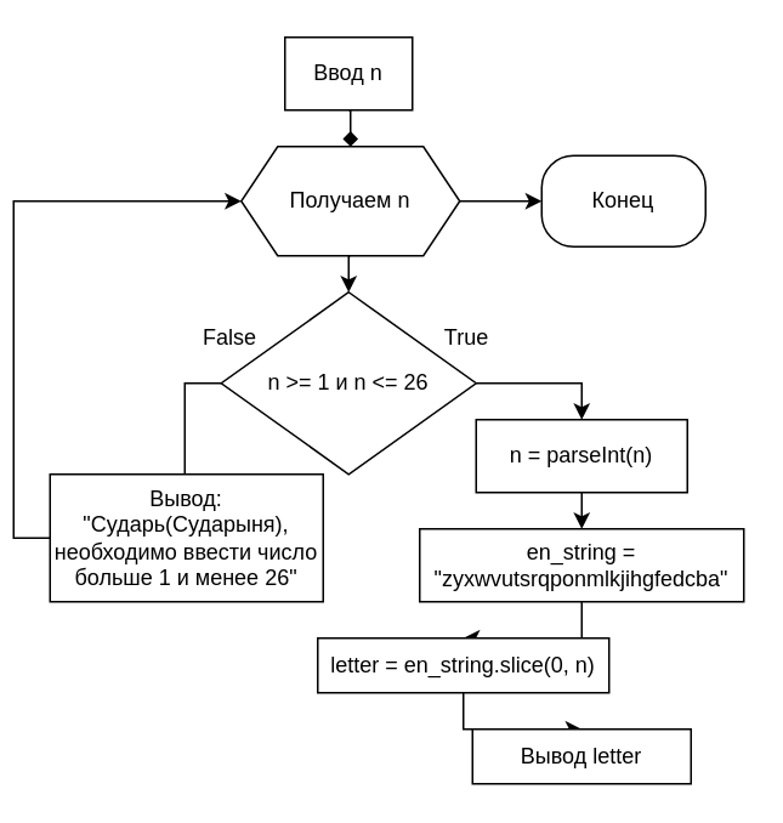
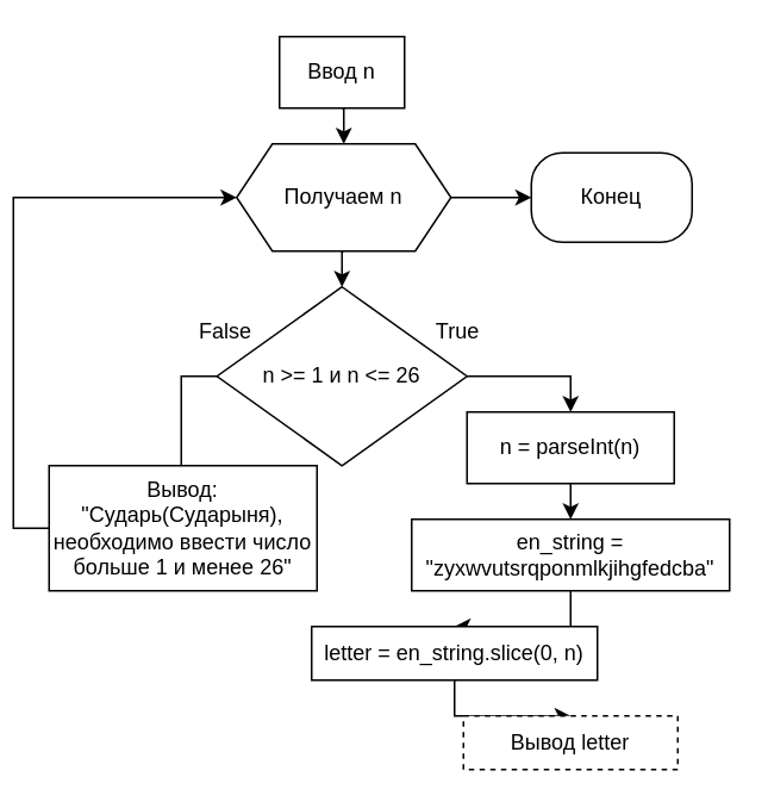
  <mxCell id="0" />
  <mxCell id="1" parent="0" />
  <mxCell id="2" style="edgeStyle=orthogonalEdgeStyle;rounded=0;orthogonalLoop=1;jettySize=auto;html=1;exitX=1;exitY=0.5;exitDx=0;exitDy=0;entryX=0.5;entryY=0;entryDx=0;entryDy=0;" edge="1" parent="1" source="4" target="15"><mxGeometry relative="1" as="geometry" /></mxCell>
  <mxCell id="3" style="edgeStyle=orthogonalEdgeStyle;rounded=0;orthogonalLoop=1;jettySize=auto;html=1;exitX=0;exitY=0.5;exitDx=0;exitDy=0;entryX=0.5;entryY=0;entryDx=0;entryDy=0;" edge="1" parent="1" source="4" target="13"><mxGeometry relative="1" as="geometry" /></mxCell>
  <mxCell id="4" value="n &amp;gt;= 1 и n &amp;lt;= 26" style="rhombus;whiteSpace=wrap;html=1;" parent="1" vertex="1"><mxGeometry x="114" y="160" width="140" height="100" as="geometry" /></mxCell>
  <mxCell id="5" style="edgeStyle=orthogonalEdgeStyle;rounded=0;orthogonalLoop=1;jettySize=auto;html=1;exitX=0.5;exitY=1;exitDx=0;exitDy=0;entryX=0.5;entryY=0;entryDx=0;entryDy=0;" edge="1" parent="1" source="7" target="4"><mxGeometry relative="1" as="geometry" /></mxCell>
  <mxCell id="6" style="edgeStyle=orthogonalEdgeStyle;rounded=0;orthogonalLoop=1;jettySize=auto;html=1;exitX=1;exitY=0.5;exitDx=0;exitDy=0;entryX=0;entryY=0.5;entryDx=0;entryDy=0;" edge="1" parent="1" source="7" target="21"><mxGeometry relative="1" as="geometry" /></mxCell>
  <mxCell id="7" value="Получаем n" style="shape=hexagon;perimeter=hexagonPerimeter2;whiteSpace=wrap;html=1;fixedSize=1;" vertex="1" parent="1"><mxGeometry x="125" y="80" width="120" height="60" as="geometry" /></mxCell>
- <mxCell id="8" style="edgeStyle=orthogonalEdgeStyle;rounded=0;orthogonalLoop=1;jettySize=auto;html=1;exitX=0.5;exitY=1;exitDx=0;exitDy=0;entryX=0.5;entryY=0;entryDx=0;entryDy=0;endArrow=diamond;" edge="1" parent="1" source="9" target="7"><mxGeometry relative="1" as="geometry" /></mxCell>
+ <mxCell id="8" style="edgeStyle=orthogonalEdgeStyle;rounded=0;orthogonalLoop=1;jettySize=auto;html=1;exitX=0.5;exitY=1;exitDx=0;exitDy=0;entryX=0.5;entryY=0;entryDx=0;entryDy=0;" edge="1" parent="1" source="9" target="7"><mxGeometry relative="1" as="geometry" /></mxCell>
  <mxCell id="9" value="Ввод n" style="rounded=0;whiteSpace=wrap;html=1;" vertex="1" parent="1"><mxGeometry x="149" y="20" width="70" height="40" as="geometry" /></mxCell>
  <mxCell id="10" value="True" style="text;html=1;align=center;verticalAlign=middle;whiteSpace=wrap;rounded=0;" vertex="1" parent="1"><mxGeometry x="219" y="170" width="60" height="30" as="geometry" /></mxCell>
  <mxCell id="11" value="False" style="text;html=1;align=center;verticalAlign=middle;whiteSpace=wrap;rounded=0;" vertex="1" parent="1"><mxGeometry x="89" y="170" width="60" height="30" as="geometry" /></mxCell>
  <mxCell id="12" style="edgeStyle=orthogonalEdgeStyle;rounded=0;orthogonalLoop=1;jettySize=auto;html=1;exitX=0;exitY=0.5;exitDx=0;exitDy=0;entryX=0;entryY=0.5;entryDx=0;entryDy=0;" edge="1" parent="1" source="13" target="7"><mxGeometry relative="1" as="geometry" /></mxCell>
  <mxCell id="13" value="Вывод:&lt;br&gt;&quot;Сударь(Сударыня), необходимо ввести число больше 1 и менее 26&quot;" style="rounded=0;whiteSpace=wrap;html=1;" vertex="1" parent="1"><mxGeometry x="20" y="260" width="150" height="70" as="geometry" /></mxCell>
  <mxCell id="14" style="edgeStyle=orthogonalEdgeStyle;rounded=0;orthogonalLoop=1;jettySize=auto;html=1;exitX=0.5;exitY=1;exitDx=0;exitDy=0;entryX=0.5;entryY=0;entryDx=0;entryDy=0;" edge="1" parent="1" source="15" target="17"><mxGeometry relative="1" as="geometry" /></mxCell>
  <mxCell id="15" value="n = parseInt(n)" style="rounded=0;whiteSpace=wrap;html=1;" vertex="1" parent="1"><mxGeometry x="254" y="230" width="116" height="40" as="geometry" /></mxCell>
  <mxCell id="16" style="edgeStyle=orthogonalEdgeStyle;rounded=0;orthogonalLoop=1;jettySize=auto;html=1;exitX=0.5;exitY=1;exitDx=0;exitDy=0;entryX=0.5;entryY=0;entryDx=0;entryDy=0;" edge="1" parent="1" source="17" target="19"><mxGeometry relative="1" as="geometry" /></mxCell>
  <mxCell id="17" value="en_string = &quot;zyxwvutsrqponmlkjihgfedcba&quot;" style="rounded=0;whiteSpace=wrap;html=1;" vertex="1" parent="1"><mxGeometry x="223" y="290" width="178" height="40" as="geometry" /></mxCell>
  <mxCell id="18" style="edgeStyle=orthogonalEdgeStyle;rounded=0;orthogonalLoop=1;jettySize=auto;html=1;exitX=0.5;exitY=1;exitDx=0;exitDy=0;entryX=0.5;entryY=0;entryDx=0;entryDy=0;" edge="1" parent="1" source="19" target="20"><mxGeometry relative="1" as="geometry" /></mxCell>
  <mxCell id="19" value="letter = en_string.slice(0, n)" style="rounded=0;whiteSpace=wrap;html=1;" vertex="1" parent="1"><mxGeometry x="167" y="350" width="160" height="30" as="geometry" /></mxCell>
- <mxCell id="20" value="Вывод&amp;nbsp;letter" style="rounded=0;whiteSpace=wrap;html=1;" vertex="1" parent="1"><mxGeometry x="252" y="400" width="120" height="30" as="geometry" /></mxCell>
+ <mxCell id="20" value="Вывод&amp;nbsp;letter" style="rounded=0;whiteSpace=wrap;html=1;dashed=1;" vertex="1" parent="1"><mxGeometry x="252" y="400" width="120" height="30" as="geometry" /></mxCell>
  <mxCell id="21" value="Конец" style="rounded=1;whiteSpace=wrap;html=1;arcSize=35;" vertex="1" parent="1"><mxGeometry x="290" y="85" width="90" height="50" as="geometry" /></mxCell>
